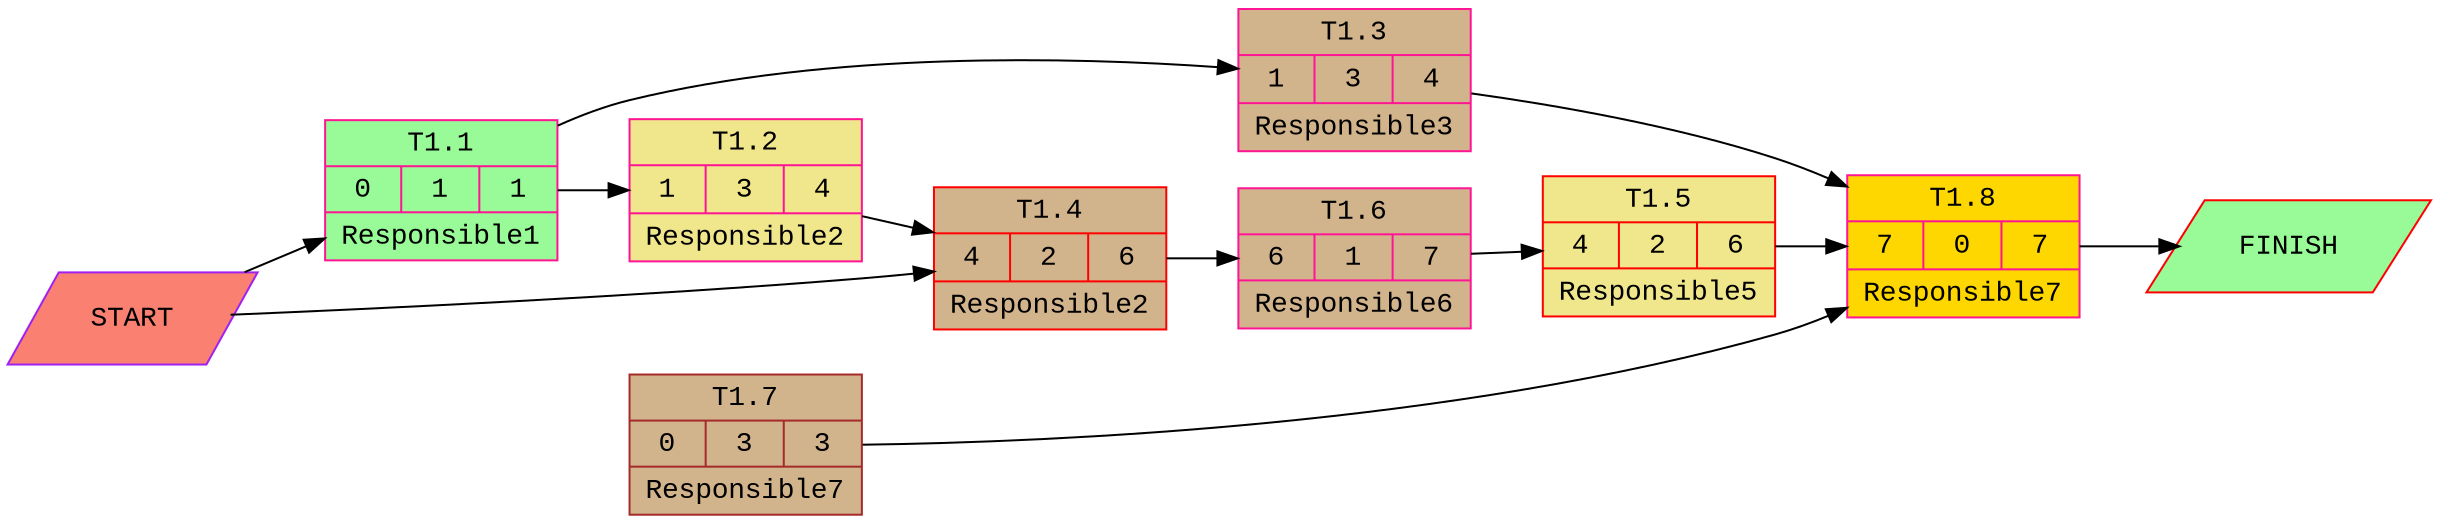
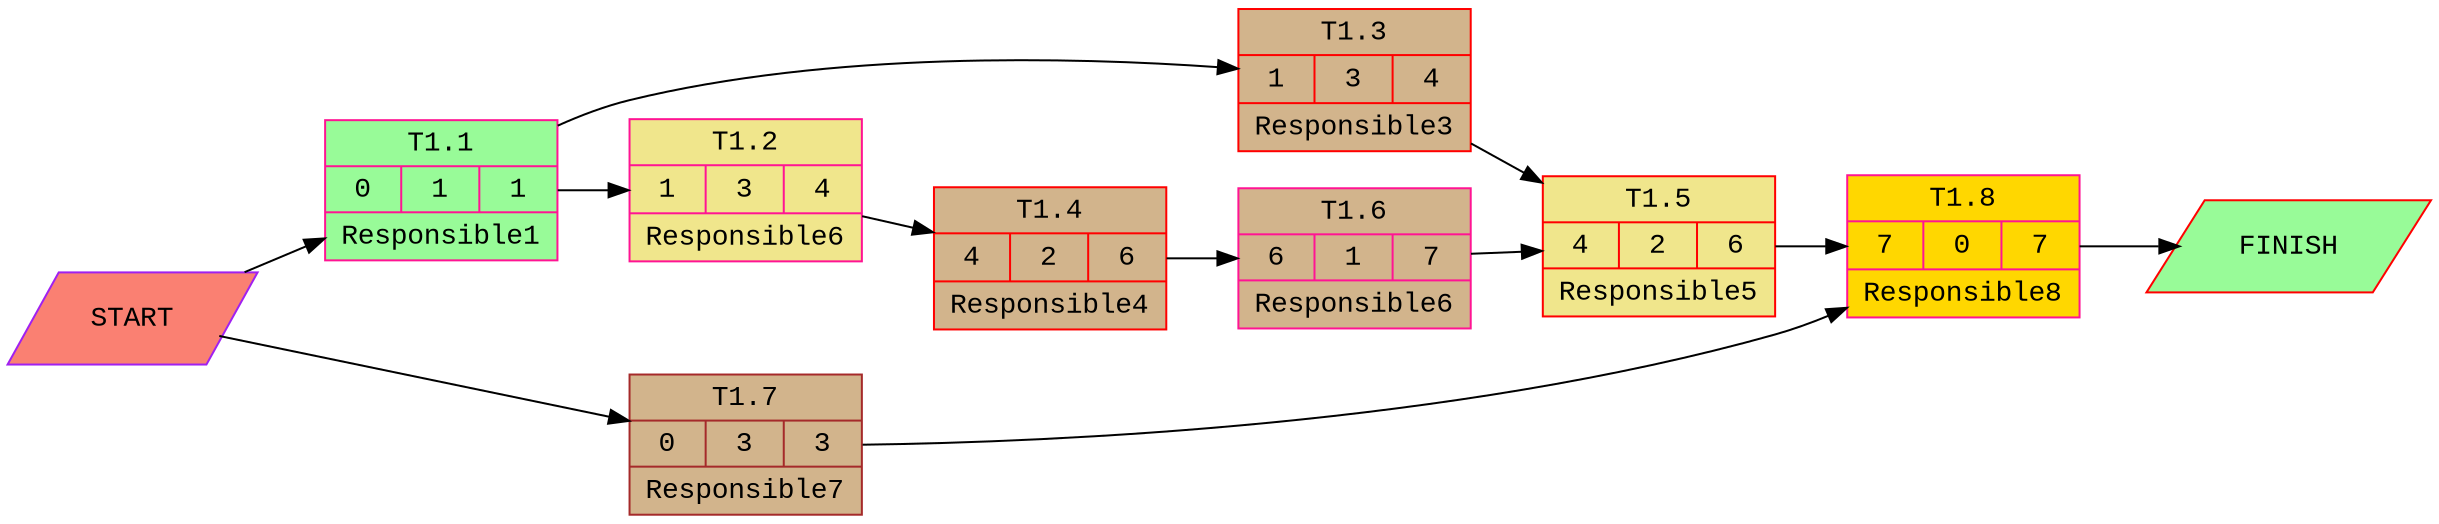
  digraph {
    fontname="Liberation Mono"
    rankdir=LR
    node [color=deeppink fillcolor=tan fontname="Liberation Mono" shape=record style=filled]
    edge [fontname="Liberation Mono"]
    n1 [fillcolor=palegreen height=.1 label="<f0>T1.1 |{0|1|1}|<f2>Responsible1"]
-   n2 [fillcolor=khaki height=.1 label="<f0>T1.2 |{1|3|4}|<f2>Responsible2"]
-   n3 [height=.1 label="<f0>T1.3 |{1|3|4}|<f2>Responsible3"]
-   n4 [color=red height=.1 label="<f0>T1.4 |{4|2|6}|<f2>Responsible2"]
+   n2 [fillcolor=khaki height=.1 label="<f0>T1.2 |{1|3|4}|<f2>Responsible6"]
+   n3 [color=red height=.1 label="<f0>T1.3 |{1|3|4}|<f2>Responsible3"]
+   n4 [color=red height=.1 label="<f0>T1.4 |{4|2|6}|<f2>Responsible4"]
    n5 [color=red fillcolor=khaki height=.1 label="<f0>T1.5 |{4|2|6}|<f2>Responsible5"]
    n6 [height=.1 label="<f0>T1.6 |{6|1|7}|<f2>Responsible6"]
-   n7 [fillcolor=gold height=.1 label="<f0>T1.8 |{7|0|7}|<f2>Responsible7"]
+   n7 [fillcolor=gold height=.1 label="<f0>T1.8 |{7|0|7}|<f2>Responsible8"]
    FINISH [color=red fillcolor=palegreen height=.1 shape=parallelogram]
    n9 [color=brown height=.1 label="<f0>T1.7 |{0|3|3}|<f2>Responsible7"]
    START [color=purple fillcolor=salmon height=.1 shape=parallelogram]
    n1 -> n2
    n1 -> n3
    n2 -> n4
-   n3 -> n7
+   n3 -> n5
    n4 -> n6
    n5 -> n7
    n6 -> n5
    n7 -> FINISH
    n9 -> n7
    START -> n1
-   START -> n4
+   START -> n9
  }
